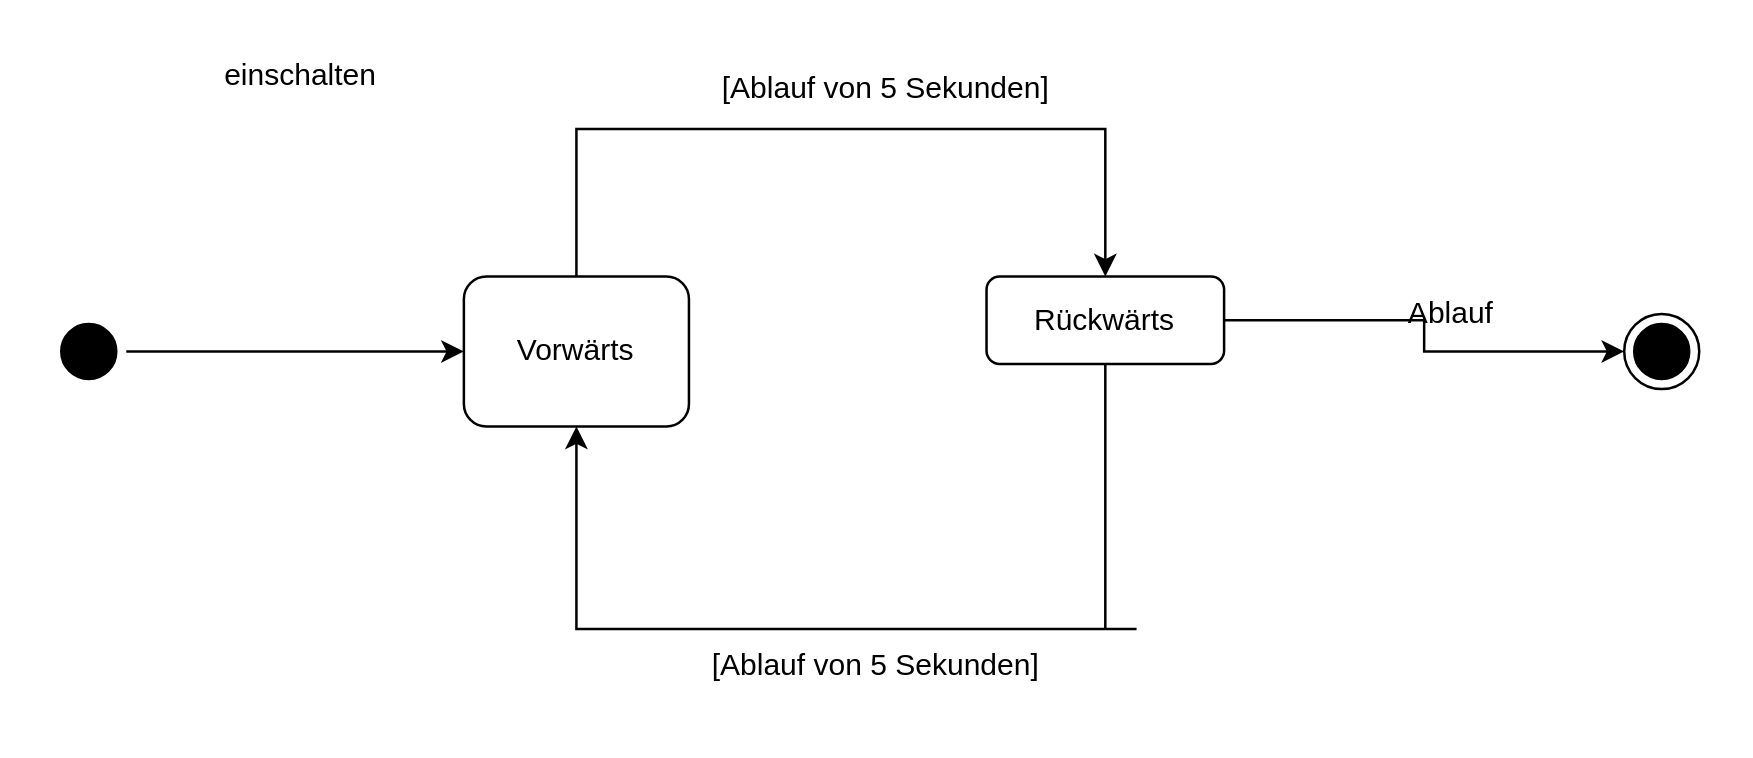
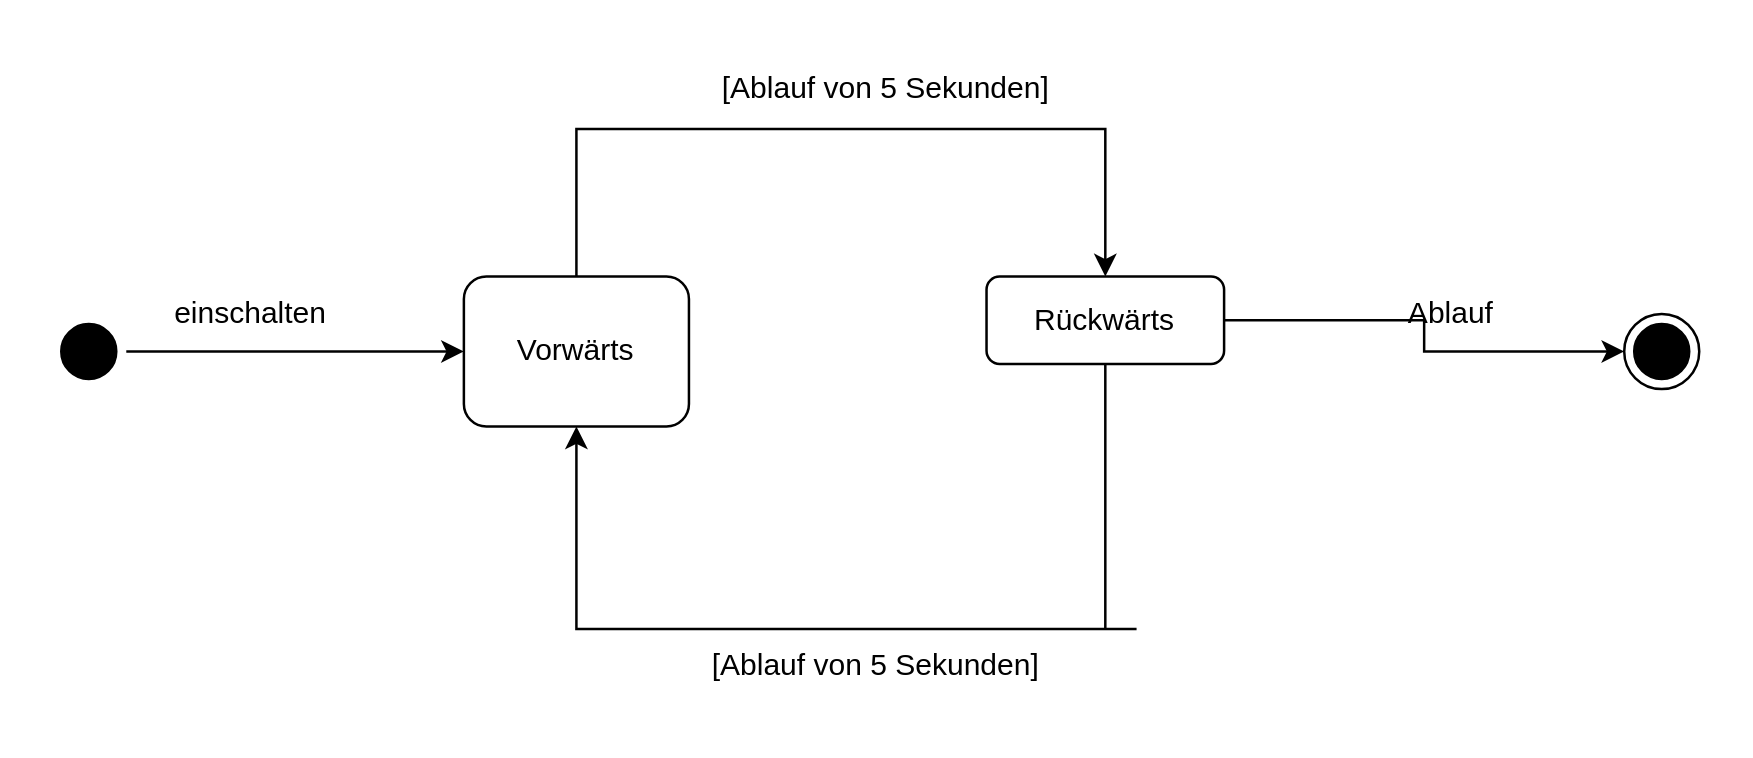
  <mxCell id="0" />
  <mxCell id="1" parent="0" />
  <mxCell id="2" value="" style="ellipse;html=1;shape=endState;fillColor=#000000;strokeColor=#000000;" vertex="1" parent="1"><mxGeometry x="649" y="125" width="30" height="30" as="geometry" /></mxCell>
  <mxCell id="3" style="edgeStyle=orthogonalEdgeStyle;rounded=0;orthogonalLoop=1;jettySize=auto;html=1;exitX=1;exitY=0.5;exitDx=0;exitDy=0;entryX=0;entryY=0.5;entryDx=0;entryDy=0;" edge="1" parent="1" source="4" target="6"><mxGeometry relative="1" as="geometry" /></mxCell>
  <mxCell id="4" value="" style="ellipse;html=1;shape=startState;fillColor=#000000;strokeColor=#000000;" vertex="1" parent="1"><mxGeometry x="20" y="125" width="30" height="30" as="geometry" /></mxCell>
  <mxCell id="5" style="edgeStyle=orthogonalEdgeStyle;rounded=0;orthogonalLoop=1;jettySize=auto;html=1;exitX=0.5;exitY=0;exitDx=0;exitDy=0;entryX=0.5;entryY=0;entryDx=0;entryDy=0;" edge="1" parent="1" source="6" target="9"><mxGeometry relative="1" as="geometry"><Array as="points"><mxPoint x="245" y="51" /><mxPoint x="454" y="51" /></Array></mxGeometry></mxCell>
  <mxCell id="6" value="Vorwärts" style="rounded=1;whiteSpace=wrap;html=1;" vertex="1" parent="1"><mxGeometry x="185" y="110" width="90" height="60" as="geometry" /></mxCell>
  <mxCell id="7" style="edgeStyle=orthogonalEdgeStyle;rounded=0;orthogonalLoop=1;jettySize=auto;html=1;exitX=1;exitY=0.5;exitDx=0;exitDy=0;entryX=0;entryY=0.5;entryDx=0;entryDy=0;" edge="1" parent="1" source="9" target="2"><mxGeometry relative="1" as="geometry" /></mxCell>
  <mxCell id="8" style="edgeStyle=orthogonalEdgeStyle;rounded=0;orthogonalLoop=1;jettySize=auto;html=1;exitX=0.5;exitY=1;exitDx=0;exitDy=0;entryX=0.5;entryY=1;entryDx=0;entryDy=0;" edge="1" parent="1" source="9" target="6"><mxGeometry relative="1" as="geometry"><Array as="points"><mxPoint x="454" y="251" /><mxPoint x="245" y="251" /></Array></mxGeometry></mxCell>
  <mxCell id="9" value="Rückwärts" style="rounded=1;whiteSpace=wrap;html=1;" vertex="1" parent="1"><mxGeometry x="394" y="110" width="95" height="35" as="geometry" /></mxCell>
  <mxCell id="10" value="[Ablauf von 5 Sekunden]" style="text;html=1;strokeColor=none;fillColor=none;align=center;verticalAlign=middle;whiteSpace=wrap;rounded=0;" vertex="1" parent="1"><mxGeometry x="240" y="251" width="220" height="30" as="geometry" /></mxCell>
  <mxCell id="11" value="[Ablauf von 5 Sekunden]" style="text;html=1;strokeColor=none;fillColor=none;align=center;verticalAlign=middle;whiteSpace=wrap;rounded=0;" vertex="1" parent="1"><mxGeometry x="244" y="20" width="220" height="30" as="geometry" /></mxCell>
- <mxCell id="12" value="einschalten" style="text;html=1;strokeColor=none;fillColor=none;align=center;verticalAlign=middle;whiteSpace=wrap;rounded=0;" vertex="1" parent="1"><mxGeometry x="90" y="15" width="60" height="30" as="geometry" /></mxCell>
+ <mxCell id="12" value="einschalten" style="text;html=1;strokeColor=none;fillColor=none;align=center;verticalAlign=middle;whiteSpace=wrap;rounded=0;" vertex="1" parent="1"><mxGeometry x="70" y="110" width="60" height="30" as="geometry" /></mxCell>
  <mxCell id="13" value="Ablauf" style="text;html=1;strokeColor=none;fillColor=none;align=center;verticalAlign=middle;whiteSpace=wrap;rounded=0;" vertex="1" parent="1"><mxGeometry x="550" y="110" width="60" height="30" as="geometry" /></mxCell>
